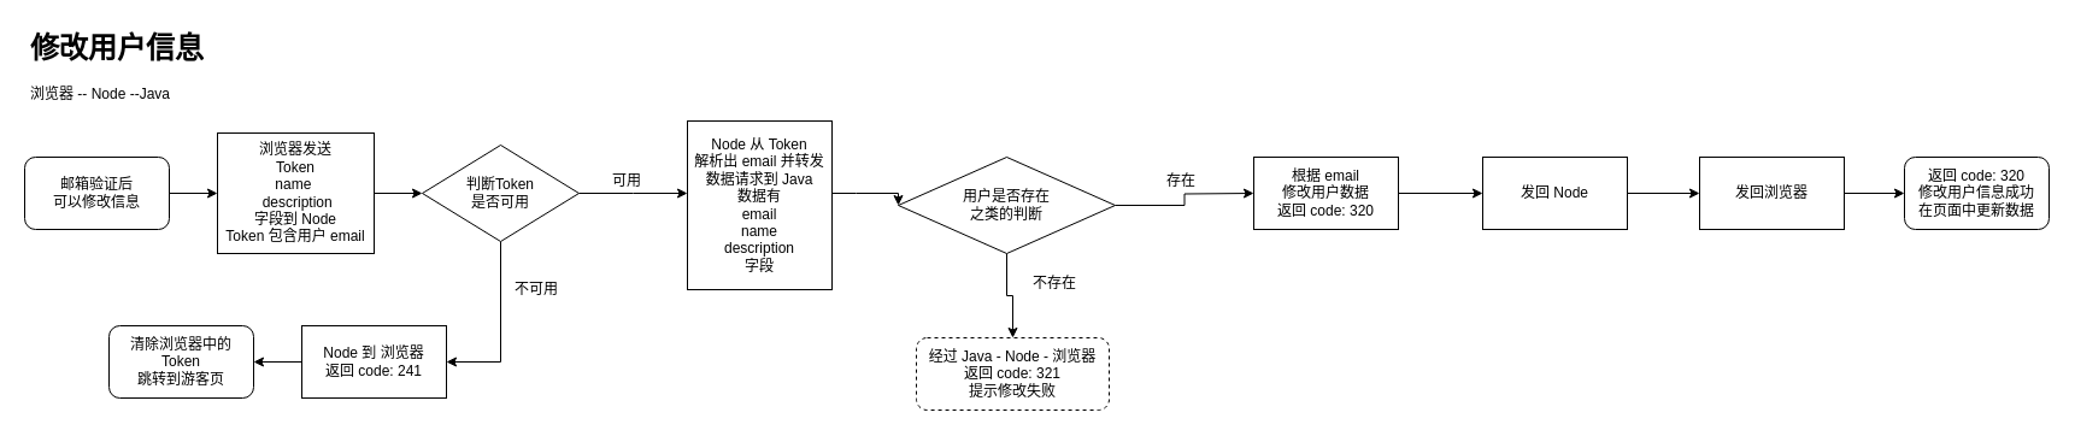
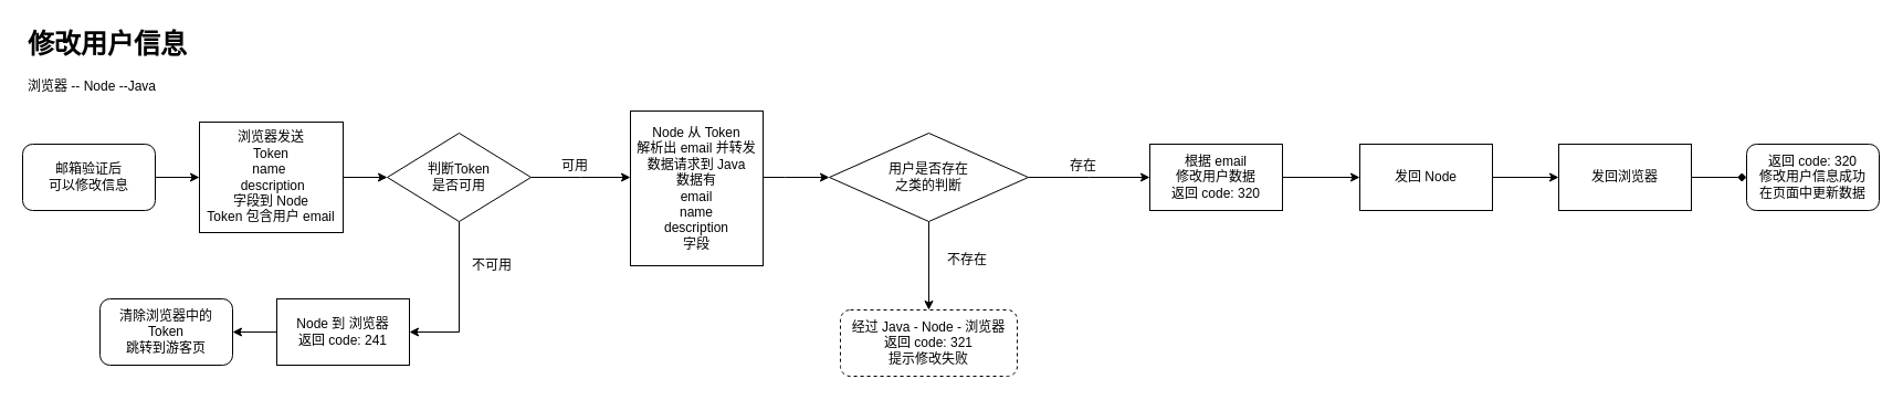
  <mxCell id="0" />
  <mxCell id="1" parent="0" />
  <mxCell id="2" value="&lt;h1&gt;修改用户信息&lt;/h1&gt;&lt;p&gt;浏览器 -- Node --Java&lt;/p&gt;&lt;p&gt;&lt;br&gt;&lt;/p&gt;" style="text;html=1;strokeColor=none;fillColor=none;spacing=5;spacingTop=-20;whiteSpace=wrap;overflow=hidden;rounded=0;" parent="1" vertex="1"><mxGeometry x="20" y="20" width="190" height="80" as="geometry" /></mxCell>
  <mxCell id="3" style="edgeStyle=orthogonalEdgeStyle;rounded=0;orthogonalLoop=1;jettySize=auto;html=1;entryX=0;entryY=0.5;entryDx=0;entryDy=0;" parent="1" source="4" target="9" edge="1"><mxGeometry relative="1" as="geometry" /></mxCell>
  <mxCell id="4" value="浏览器发送 &lt;br&gt;Token &lt;br&gt;name&amp;nbsp;&lt;br&gt;&amp;nbsp;description &lt;br&gt;字段到 Node&lt;br&gt;Token 包含用户 email" style="rounded=0;whiteSpace=wrap;html=1;" parent="1" vertex="1"><mxGeometry x="180" y="110" width="130" height="100" as="geometry" /></mxCell>
  <mxCell id="5" style="edgeStyle=orthogonalEdgeStyle;rounded=0;orthogonalLoop=1;jettySize=auto;html=1;entryX=0;entryY=0.5;entryDx=0;entryDy=0;" parent="1" source="6" target="4" edge="1"><mxGeometry relative="1" as="geometry" /></mxCell>
  <mxCell id="6" value="邮箱验证后&lt;br&gt;可以修改信息" style="rounded=1;whiteSpace=wrap;html=1;" parent="1" vertex="1"><mxGeometry x="20" y="130" width="120" height="60" as="geometry" /></mxCell>
  <mxCell id="7" style="edgeStyle=orthogonalEdgeStyle;rounded=0;orthogonalLoop=1;jettySize=auto;html=1;" parent="1" source="9" edge="1"><mxGeometry relative="1" as="geometry"><mxPoint x="370" y="300" as="targetPoint" /><Array as="points"><mxPoint x="415" y="300" /></Array></mxGeometry></mxCell>
  <mxCell id="8" style="edgeStyle=orthogonalEdgeStyle;rounded=0;orthogonalLoop=1;jettySize=auto;html=1;entryX=0;entryY=0.5;entryDx=0;entryDy=0;" parent="1" source="9" edge="1"><mxGeometry relative="1" as="geometry"><mxPoint x="570" y="160" as="targetPoint" /></mxGeometry></mxCell>
  <mxCell id="9" value="判断Token &lt;br&gt;是否可用" style="rhombus;whiteSpace=wrap;html=1;" parent="1" vertex="1"><mxGeometry x="350" y="120" width="130" height="80" as="geometry" /></mxCell>
  <mxCell id="10" value="不可用" style="text;html=1;strokeColor=none;fillColor=none;align=center;verticalAlign=middle;whiteSpace=wrap;rounded=0;" parent="1" vertex="1"><mxGeometry x="410" y="230" width="70" height="20" as="geometry" /></mxCell>
  <mxCell id="11" value="可用" style="text;html=1;strokeColor=none;fillColor=none;align=center;verticalAlign=middle;whiteSpace=wrap;rounded=0;" parent="1" vertex="1"><mxGeometry x="500" y="140" width="40" height="20" as="geometry" /></mxCell>
  <mxCell id="12" style="edgeStyle=orthogonalEdgeStyle;rounded=0;orthogonalLoop=1;jettySize=auto;html=1;entryX=0;entryY=0.5;entryDx=0;entryDy=0;" parent="1" source="13" target="16" edge="1"><mxGeometry relative="1" as="geometry"><Array as="points"><mxPoint x="710" y="160" /><mxPoint x="710" y="160" /></Array></mxGeometry></mxCell>
  <mxCell id="13" value="Node 从 Token &lt;br&gt;解析出 email 并转发&lt;br&gt;数据请求到 Java&lt;br&gt;数据有 &lt;br&gt;email&lt;br&gt;name&lt;br&gt;description&lt;br&gt;字段" style="rounded=0;whiteSpace=wrap;html=1;" parent="1" vertex="1"><mxGeometry x="570" y="100" width="120" height="140" as="geometry" /></mxCell>
  <mxCell id="14" style="edgeStyle=orthogonalEdgeStyle;rounded=0;orthogonalLoop=1;jettySize=auto;html=1;" parent="1" source="16" edge="1"><mxGeometry relative="1" as="geometry"><mxPoint x="1040" y="160" as="targetPoint" /></mxGeometry></mxCell>
  <mxCell id="15" style="edgeStyle=orthogonalEdgeStyle;rounded=0;orthogonalLoop=1;jettySize=auto;html=1;entryX=0.5;entryY=0;entryDx=0;entryDy=0;" parent="1" source="16" target="19" edge="1"><mxGeometry relative="1" as="geometry"><mxPoint x="1030" y="280" as="targetPoint" /><Array as="points" /></mxGeometry></mxCell>
- <mxCell id="16" value="用户是否存在&lt;br&gt;之类的判断" style="rhombus;whiteSpace=wrap;html=1;" parent="1" vertex="1"><mxGeometry x="745" y="130" width="180" height="80" as="geometry" /></mxCell>
+ <mxCell id="16" value="用户是否存在&lt;br&gt;之类的判断" style="rhombus;whiteSpace=wrap;html=1;" parent="1" vertex="1"><mxGeometry x="750" y="120" width="180" height="80" as="geometry" /></mxCell>
  <mxCell id="17" value="存在" style="text;html=1;strokeColor=none;fillColor=none;align=center;verticalAlign=middle;whiteSpace=wrap;rounded=0;" parent="1" vertex="1"><mxGeometry x="950" y="140" width="60" height="20" as="geometry" /></mxCell>
  <mxCell id="18" value="不存在" style="text;html=1;strokeColor=none;fillColor=none;align=center;verticalAlign=middle;whiteSpace=wrap;rounded=0;" parent="1" vertex="1"><mxGeometry x="840" y="220" width="70" height="30" as="geometry" /></mxCell>
  <mxCell id="19" value="经过 Java - Node - 浏览器&lt;br&gt;返回 code: 321&lt;br&gt;提示修改失败" style="rounded=1;whiteSpace=wrap;html=1;dashed=1;" parent="1" vertex="1"><mxGeometry x="760" y="280" width="160" height="60" as="geometry" /></mxCell>
  <mxCell id="20" style="edgeStyle=orthogonalEdgeStyle;rounded=0;orthogonalLoop=1;jettySize=auto;html=1;entryX=0;entryY=0.5;entryDx=0;entryDy=0;" parent="1" source="21" target="23" edge="1"><mxGeometry relative="1" as="geometry" /></mxCell>
  <mxCell id="21" value="根据 email&lt;br&gt;修改用户数据&lt;br&gt;返回 code: 320" style="rounded=0;whiteSpace=wrap;html=1;" parent="1" vertex="1"><mxGeometry x="1040" y="130" width="120" height="60" as="geometry" /></mxCell>
  <mxCell id="22" style="edgeStyle=orthogonalEdgeStyle;rounded=0;orthogonalLoop=1;jettySize=auto;html=1;entryX=0;entryY=0.5;entryDx=0;entryDy=0;" parent="1" source="23" target="25" edge="1"><mxGeometry relative="1" as="geometry" /></mxCell>
  <mxCell id="23" value="发回 Node" style="rounded=0;whiteSpace=wrap;html=1;" parent="1" vertex="1"><mxGeometry x="1230" y="130" width="120" height="60" as="geometry" /></mxCell>
- <mxCell id="24" style="edgeStyle=orthogonalEdgeStyle;rounded=0;orthogonalLoop=1;jettySize=auto;html=1;entryX=0;entryY=0.5;entryDx=0;entryDy=0;" parent="1" source="25" target="26" edge="1"><mxGeometry relative="1" as="geometry" /></mxCell>
+ <mxCell id="24" style="edgeStyle=orthogonalEdgeStyle;rounded=0;orthogonalLoop=1;jettySize=auto;html=1;entryX=0;entryY=0.5;entryDx=0;entryDy=0;endArrow=diamond;" parent="1" source="25" target="26" edge="1"><mxGeometry relative="1" as="geometry" /></mxCell>
  <mxCell id="25" value="发回浏览器" style="rounded=0;whiteSpace=wrap;html=1;" parent="1" vertex="1"><mxGeometry x="1410" y="130" width="120" height="60" as="geometry" /></mxCell>
  <mxCell id="26" value="返回 code: 320&lt;br&gt;修改用户信息成功&lt;br&gt;在页面中更新数据" style="rounded=1;whiteSpace=wrap;html=1;" parent="1" vertex="1"><mxGeometry x="1580" y="130" width="120" height="60" as="geometry" /></mxCell>
  <mxCell id="27" value="&lt;span&gt;清除浏览器中的 Token&lt;/span&gt;&lt;br&gt;&lt;span&gt;跳转到游客页&lt;/span&gt;" style="rounded=1;whiteSpace=wrap;html=1;" parent="1" vertex="1"><mxGeometry x="90" y="270" width="120" height="60" as="geometry" /></mxCell>
  <mxCell id="28" style="edgeStyle=orthogonalEdgeStyle;rounded=0;orthogonalLoop=1;jettySize=auto;html=1;entryX=1;entryY=0.5;entryDx=0;entryDy=0;" parent="1" source="29" target="27" edge="1"><mxGeometry relative="1" as="geometry" /></mxCell>
  <mxCell id="29" value="Node 到 浏览器&lt;br&gt;返回 code: 241" style="rounded=0;whiteSpace=wrap;html=1;" parent="1" vertex="1"><mxGeometry x="250" y="270" width="120" height="60" as="geometry" /></mxCell>
  <mxCell id="30" style="edgeStyle=orthogonalEdgeStyle;rounded=0;orthogonalLoop=1;jettySize=auto;html=1;exitX=0.5;exitY=1;exitDx=0;exitDy=0;" parent="1" source="13" target="13" edge="1"><mxGeometry relative="1" as="geometry" /></mxCell>
